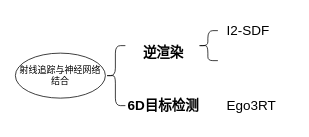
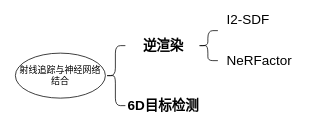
  <mxCell id="0" />
  <mxCell id="1" parent="0" />
  <mxCell id="2" value="射线追踪与神经网络结合" style="ellipse;whiteSpace=wrap;html=1;" vertex="1" parent="1"><mxGeometry x="20" y="70" width="120" height="60" as="geometry" /></mxCell>
  <mxCell id="3" value="" style="shape=curlyBracket;whiteSpace=wrap;html=1;rounded=1;labelPosition=left;verticalLabelPosition=middle;align=right;verticalAlign=middle;size=0.5;" vertex="1" parent="1"><mxGeometry x="140" y="60" width="26.67" height="80" as="geometry" /></mxCell>
- <mxCell id="4" value="逆渲染" style="text;strokeColor=none;fillColor=none;html=1;fontSize=18;fontStyle=1;verticalAlign=middle;align=center;" vertex="1" parent="1"><mxGeometry x="180" y="50" width="73.33" height="40" as="geometry" /></mxCell>
+ <mxCell id="4" value="逆渲染" style="text;strokeColor=none;fillColor=none;html=1;fontSize=18;fontStyle=1;verticalAlign=middle;align=center;" vertex="1" parent="1"><mxGeometry x="180" y="40" width="73.33" height="40" as="geometry" /></mxCell>
  <mxCell id="5" value="6D目标检测" style="text;strokeColor=none;fillColor=none;html=1;fontSize=18;fontStyle=1;verticalAlign=middle;align=center;" vertex="1" parent="1"><mxGeometry x="170" y="120" width="93.33" height="40" as="geometry" /></mxCell>
  <mxCell id="6" value="" style="shape=curlyBracket;whiteSpace=wrap;html=1;rounded=1;labelPosition=left;verticalLabelPosition=middle;align=right;verticalAlign=middle;size=0.5;" vertex="1" parent="1"><mxGeometry x="263.33" y="40" width="26.67" height="40" as="geometry" /></mxCell>
- <mxCell id="7" value="I2-SDF" style="text;strokeColor=none;fillColor=none;html=1;fontSize=18;fontStyle=0;verticalAlign=middle;align=left;" vertex="1" parent="1"><mxGeometry x="300" y="20" width="60" height="40" as="geometry" /></mxCell>
- <mxCell id="9" value="Ego3RT" style="text;strokeColor=none;fillColor=none;html=1;fontSize=18;fontStyle=0;verticalAlign=middle;align=left;" vertex="1" parent="1"><mxGeometry x="300" y="120" width="70" height="40" as="geometry" /></mxCell>
+ <mxCell id="7" value="I2-SDF" style="text;strokeColor=none;fillColor=none;html=1;fontSize=18;fontStyle=0;verticalAlign=middle;align=left;" vertex="1" parent="1"><mxGeometry x="300" y="5" width="60" height="40" as="geometry" /></mxCell>
+ <mxCell id="8" value="NeRFactor" style="text;strokeColor=none;fillColor=none;html=1;fontSize=18;fontStyle=0;verticalAlign=middle;align=left;" vertex="1" parent="1"><mxGeometry x="300" y="60" width="90" height="40" as="geometry" /></mxCell>
